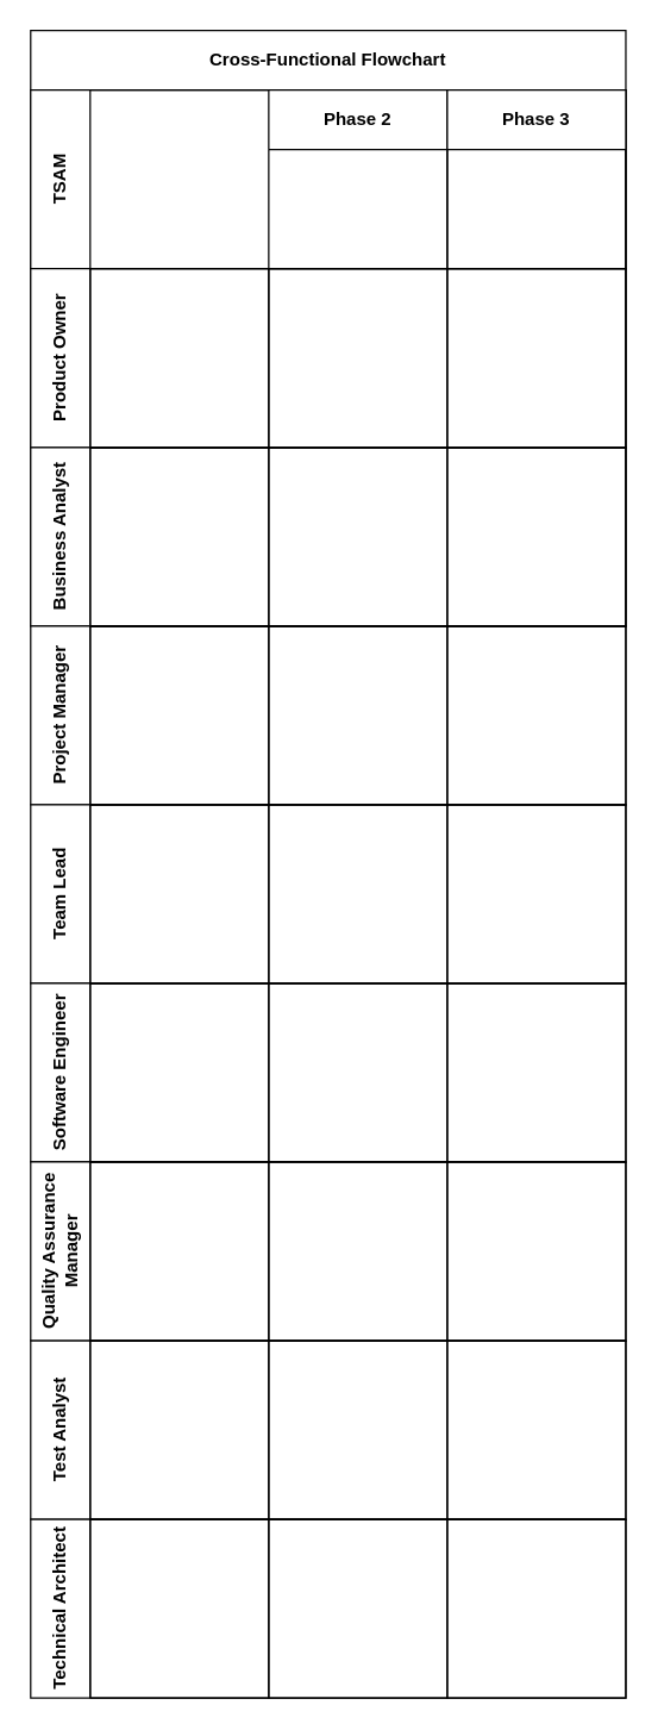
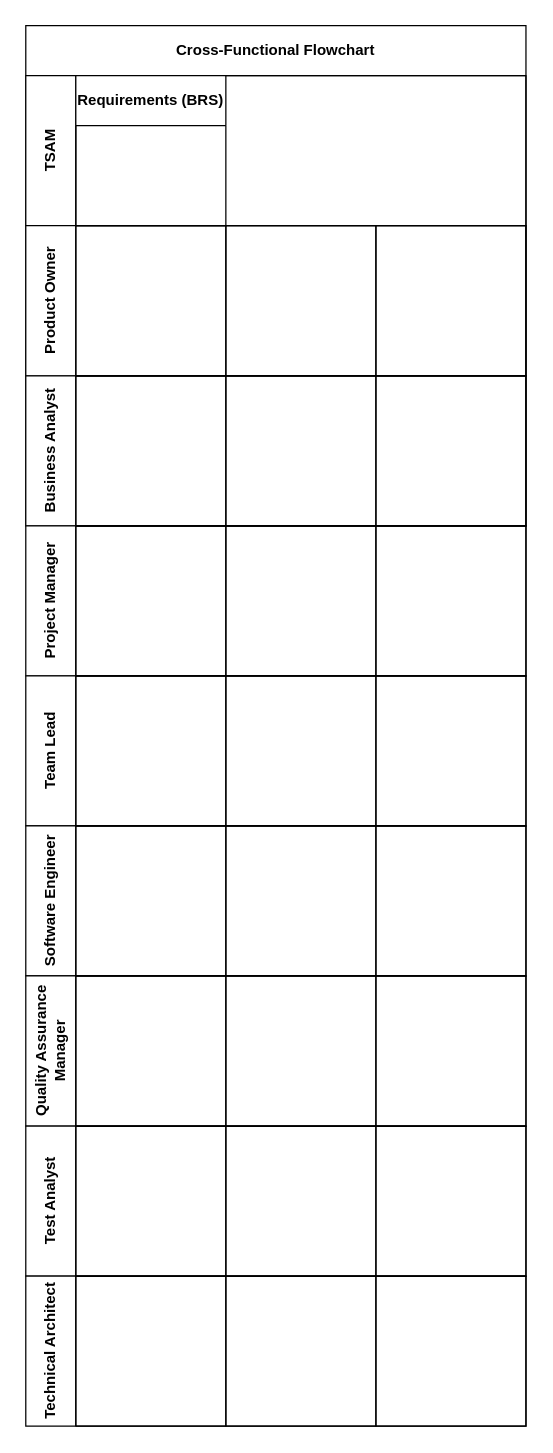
  <mxCell id="0" />
  <mxCell id="1" parent="0" />
  <mxCell id="2" value="Cross-Functional Flowchart" style="shape=table;childLayout=tableLayout;rowLines=0;columnLines=0;startSize=40;html=1;whiteSpace=wrap;collapsible=0;recursiveResize=0;expand=0;pointerEvents=0;fontStyle=1;align=center;" vertex="1" parent="1"><mxGeometry x="20" y="20" width="400" height="400" as="geometry" /></mxCell>
  <mxCell id="3" value="TSAM" style="swimlane;horizontal=0;points=[[0,0.5],[1,0.5]];portConstraint=eastwest;startSize=40;html=1;whiteSpace=wrap;collapsible=0;recursiveResize=0;expand=0;pointerEvents=0;fontStyle=1" vertex="1" parent="2"><mxGeometry y="40" width="400" height="120" as="geometry" /></mxCell>
- <mxCell id="5" value="Phase 2" style="swimlane;connectable=0;startSize=40;html=1;whiteSpace=wrap;collapsible=0;recursiveResize=0;expand=0;pointerEvents=0;" vertex="1" parent="3"><mxGeometry x="160" width="120" height="120" as="geometry"><mxRectangle width="120" height="120" as="alternateBounds" /></mxGeometry></mxCell>
- <mxCell id="6" value="Phase 3" style="swimlane;connectable=0;startSize=40;html=1;whiteSpace=wrap;collapsible=0;recursiveResize=0;expand=0;pointerEvents=0;" vertex="1" parent="3"><mxGeometry x="280" width="120" height="120" as="geometry"><mxRectangle width="120" height="120" as="alternateBounds" /></mxGeometry></mxCell>
+ <mxCell id="4" value="Requirements (BRS)" style="swimlane;connectable=0;startSize=40;html=1;whiteSpace=wrap;collapsible=0;recursiveResize=0;expand=0;pointerEvents=0;" vertex="1" parent="3"><mxGeometry x="40" width="120" height="120" as="geometry"><mxRectangle width="120" height="120" as="alternateBounds" /></mxGeometry></mxCell>
  <mxCell id="7" value="Product Owner" style="swimlane;horizontal=0;points=[[0,0.5],[1,0.5]];portConstraint=eastwest;startSize=40;html=1;whiteSpace=wrap;collapsible=0;recursiveResize=0;expand=0;pointerEvents=0;" vertex="1" parent="2"><mxGeometry y="160" width="400" height="120" as="geometry" /></mxCell>
  <mxCell id="8" value="" style="swimlane;connectable=0;startSize=0;html=1;whiteSpace=wrap;collapsible=0;recursiveResize=0;expand=0;pointerEvents=0;" vertex="1" parent="7"><mxGeometry x="40" width="120" height="120" as="geometry"><mxRectangle width="120" height="120" as="alternateBounds" /></mxGeometry></mxCell>
  <mxCell id="9" value="" style="swimlane;connectable=0;startSize=0;html=1;whiteSpace=wrap;collapsible=0;recursiveResize=0;expand=0;pointerEvents=0;" vertex="1" parent="7"><mxGeometry x="160" width="120" height="120" as="geometry"><mxRectangle width="120" height="120" as="alternateBounds" /></mxGeometry></mxCell>
  <mxCell id="10" value="" style="swimlane;connectable=0;startSize=0;html=1;whiteSpace=wrap;collapsible=0;recursiveResize=0;expand=0;pointerEvents=0;" vertex="1" parent="7"><mxGeometry x="280" width="120" height="120" as="geometry"><mxRectangle width="120" height="120" as="alternateBounds" /></mxGeometry></mxCell>
  <mxCell id="11" value="Business Analyst" style="swimlane;horizontal=0;points=[[0,0.5],[1,0.5]];portConstraint=eastwest;startSize=40;html=1;whiteSpace=wrap;collapsible=0;recursiveResize=0;expand=0;pointerEvents=0;" vertex="1" parent="2"><mxGeometry y="280" width="400" height="120" as="geometry" /></mxCell>
  <mxCell id="12" value="" style="swimlane;connectable=0;startSize=0;html=1;whiteSpace=wrap;collapsible=0;recursiveResize=0;expand=0;pointerEvents=0;" vertex="1" parent="11"><mxGeometry x="40" width="120" height="120" as="geometry"><mxRectangle width="120" height="120" as="alternateBounds" /></mxGeometry></mxCell>
  <mxCell id="13" value="Project Manager" style="swimlane;horizontal=0;points=[[0,0.5],[1,0.5]];portConstraint=eastwest;startSize=40;html=1;whiteSpace=wrap;collapsible=0;recursiveResize=0;expand=0;pointerEvents=0;" vertex="1" parent="12"><mxGeometry x="-40" y="120" width="400" height="120" as="geometry" /></mxCell>
  <mxCell id="14" value="" style="swimlane;connectable=0;startSize=0;html=1;whiteSpace=wrap;collapsible=0;recursiveResize=0;expand=0;pointerEvents=0;" vertex="1" parent="13"><mxGeometry x="40" width="120" height="120" as="geometry"><mxRectangle width="120" height="120" as="alternateBounds" /></mxGeometry></mxCell>
  <mxCell id="15" value="" style="swimlane;connectable=0;startSize=0;html=1;whiteSpace=wrap;collapsible=0;recursiveResize=0;expand=0;pointerEvents=0;" vertex="1" parent="13"><mxGeometry x="160" width="120" height="120" as="geometry"><mxRectangle width="120" height="120" as="alternateBounds" /></mxGeometry></mxCell>
  <mxCell id="16" value="" style="swimlane;connectable=0;startSize=0;html=1;whiteSpace=wrap;collapsible=0;recursiveResize=0;expand=0;pointerEvents=0;" vertex="1" parent="13"><mxGeometry x="280" width="120" height="120" as="geometry"><mxRectangle width="120" height="120" as="alternateBounds" /></mxGeometry></mxCell>
  <mxCell id="17" value="Team Lead" style="swimlane;horizontal=0;points=[[0,0.5],[1,0.5]];portConstraint=eastwest;startSize=40;html=1;whiteSpace=wrap;collapsible=0;recursiveResize=0;expand=0;pointerEvents=0;" vertex="1" parent="12"><mxGeometry x="-40" y="240" width="400" height="120" as="geometry" /></mxCell>
  <mxCell id="18" value="" style="swimlane;connectable=0;startSize=0;html=1;whiteSpace=wrap;collapsible=0;recursiveResize=0;expand=0;pointerEvents=0;" vertex="1" parent="17"><mxGeometry x="40" width="120" height="120" as="geometry"><mxRectangle width="120" height="120" as="alternateBounds" /></mxGeometry></mxCell>
  <mxCell id="19" value="Software Engineer" style="swimlane;horizontal=0;points=[[0,0.5],[1,0.5]];portConstraint=eastwest;startSize=40;html=1;whiteSpace=wrap;collapsible=0;recursiveResize=0;expand=0;pointerEvents=0;" vertex="1" parent="18"><mxGeometry x="-40" y="120" width="400" height="120" as="geometry" /></mxCell>
  <mxCell id="20" value="" style="swimlane;connectable=0;startSize=0;html=1;whiteSpace=wrap;collapsible=0;recursiveResize=0;expand=0;pointerEvents=0;" vertex="1" parent="19"><mxGeometry x="40" width="120" height="120" as="geometry"><mxRectangle width="120" height="120" as="alternateBounds" /></mxGeometry></mxCell>
  <mxCell id="21" value="" style="swimlane;connectable=0;startSize=0;html=1;whiteSpace=wrap;collapsible=0;recursiveResize=0;expand=0;pointerEvents=0;" vertex="1" parent="19"><mxGeometry x="160" width="120" height="120" as="geometry"><mxRectangle width="120" height="120" as="alternateBounds" /></mxGeometry></mxCell>
  <mxCell id="22" value="" style="swimlane;connectable=0;startSize=0;html=1;whiteSpace=wrap;collapsible=0;recursiveResize=0;expand=0;pointerEvents=0;" vertex="1" parent="19"><mxGeometry x="280" width="120" height="120" as="geometry"><mxRectangle width="120" height="120" as="alternateBounds" /></mxGeometry></mxCell>
  <mxCell id="23" value="" style="swimlane;connectable=0;startSize=0;html=1;whiteSpace=wrap;collapsible=0;recursiveResize=0;expand=0;pointerEvents=0;" vertex="1" parent="17"><mxGeometry x="160" width="120" height="120" as="geometry"><mxRectangle width="120" height="120" as="alternateBounds" /></mxGeometry></mxCell>
  <mxCell id="24" value="" style="swimlane;connectable=0;startSize=0;html=1;whiteSpace=wrap;collapsible=0;recursiveResize=0;expand=0;pointerEvents=0;" vertex="1" parent="17"><mxGeometry x="280" width="120" height="120" as="geometry"><mxRectangle width="120" height="120" as="alternateBounds" /></mxGeometry></mxCell>
  <mxCell id="25" value="Quality Assurance Manager" style="swimlane;horizontal=0;points=[[0,0.5],[1,0.5]];portConstraint=eastwest;startSize=40;html=1;whiteSpace=wrap;collapsible=0;recursiveResize=0;expand=0;pointerEvents=0;" vertex="1" parent="12"><mxGeometry x="-40" y="480" width="400" height="120" as="geometry" /></mxCell>
  <mxCell id="26" value="" style="swimlane;connectable=0;startSize=0;html=1;whiteSpace=wrap;collapsible=0;recursiveResize=0;expand=0;pointerEvents=0;" vertex="1" parent="25"><mxGeometry x="40" width="120" height="120" as="geometry"><mxRectangle width="120" height="120" as="alternateBounds" /></mxGeometry></mxCell>
  <mxCell id="27" value="" style="swimlane;connectable=0;startSize=0;html=1;whiteSpace=wrap;collapsible=0;recursiveResize=0;expand=0;pointerEvents=0;" vertex="1" parent="25"><mxGeometry x="160" width="120" height="120" as="geometry"><mxRectangle width="120" height="120" as="alternateBounds" /></mxGeometry></mxCell>
  <mxCell id="28" value="Test Analyst" style="swimlane;horizontal=0;points=[[0,0.5],[1,0.5]];portConstraint=eastwest;startSize=40;html=1;whiteSpace=wrap;collapsible=0;recursiveResize=0;expand=0;pointerEvents=0;" vertex="1" parent="27"><mxGeometry x="-160" y="120" width="400" height="120" as="geometry" /></mxCell>
  <mxCell id="29" value="" style="swimlane;connectable=0;startSize=0;html=1;whiteSpace=wrap;collapsible=0;recursiveResize=0;expand=0;pointerEvents=0;" vertex="1" parent="28"><mxGeometry x="40" width="120" height="120" as="geometry"><mxRectangle width="120" height="120" as="alternateBounds" /></mxGeometry></mxCell>
  <mxCell id="30" value="Technical Architect" style="swimlane;horizontal=0;points=[[0,0.5],[1,0.5]];portConstraint=eastwest;startSize=40;html=1;whiteSpace=wrap;collapsible=0;recursiveResize=0;expand=0;pointerEvents=0;" vertex="1" parent="29"><mxGeometry x="-40" y="120" width="400" height="120" as="geometry" /></mxCell>
  <mxCell id="31" value="" style="swimlane;connectable=0;startSize=0;html=1;whiteSpace=wrap;collapsible=0;recursiveResize=0;expand=0;pointerEvents=0;" vertex="1" parent="30"><mxGeometry x="40" width="120" height="120" as="geometry"><mxRectangle width="120" height="120" as="alternateBounds" /></mxGeometry></mxCell>
  <mxCell id="32" value="" style="swimlane;connectable=0;startSize=0;html=1;whiteSpace=wrap;collapsible=0;recursiveResize=0;expand=0;pointerEvents=0;" vertex="1" parent="30"><mxGeometry x="160" width="120" height="120" as="geometry"><mxRectangle width="120" height="120" as="alternateBounds" /></mxGeometry></mxCell>
  <mxCell id="33" value="" style="swimlane;connectable=0;startSize=0;html=1;whiteSpace=wrap;collapsible=0;recursiveResize=0;expand=0;pointerEvents=0;" vertex="1" parent="30"><mxGeometry x="280" width="120" height="120" as="geometry"><mxRectangle width="120" height="120" as="alternateBounds" /></mxGeometry></mxCell>
  <mxCell id="34" value="" style="swimlane;connectable=0;startSize=0;html=1;whiteSpace=wrap;collapsible=0;recursiveResize=0;expand=0;pointerEvents=0;" vertex="1" parent="28"><mxGeometry x="160" width="120" height="120" as="geometry"><mxRectangle width="120" height="120" as="alternateBounds" /></mxGeometry></mxCell>
  <mxCell id="35" value="" style="swimlane;connectable=0;startSize=0;html=1;whiteSpace=wrap;collapsible=0;recursiveResize=0;expand=0;pointerEvents=0;" vertex="1" parent="28"><mxGeometry x="280" width="120" height="120" as="geometry"><mxRectangle width="120" height="120" as="alternateBounds" /></mxGeometry></mxCell>
  <mxCell id="36" value="" style="swimlane;connectable=0;startSize=0;html=1;whiteSpace=wrap;collapsible=0;recursiveResize=0;expand=0;pointerEvents=0;" vertex="1" parent="25"><mxGeometry x="280" width="120" height="120" as="geometry"><mxRectangle width="120" height="120" as="alternateBounds" /></mxGeometry></mxCell>
  <mxCell id="37" value="" style="swimlane;connectable=0;startSize=0;html=1;whiteSpace=wrap;collapsible=0;recursiveResize=0;expand=0;pointerEvents=0;" vertex="1" parent="11"><mxGeometry x="160" width="120" height="120" as="geometry"><mxRectangle width="120" height="120" as="alternateBounds" /></mxGeometry></mxCell>
  <mxCell id="38" value="" style="swimlane;connectable=0;startSize=0;html=1;whiteSpace=wrap;collapsible=0;recursiveResize=0;expand=0;pointerEvents=0;" vertex="1" parent="11"><mxGeometry x="280" width="120" height="120" as="geometry"><mxRectangle width="120" height="120" as="alternateBounds" /></mxGeometry></mxCell>
